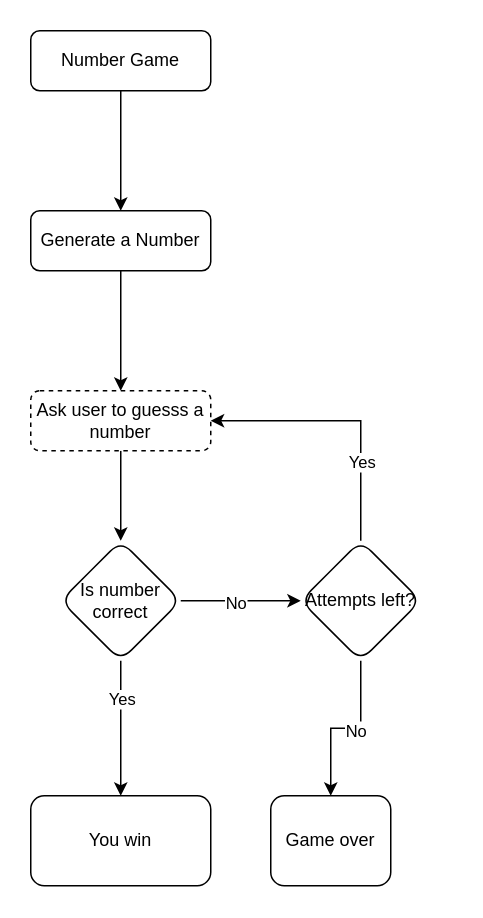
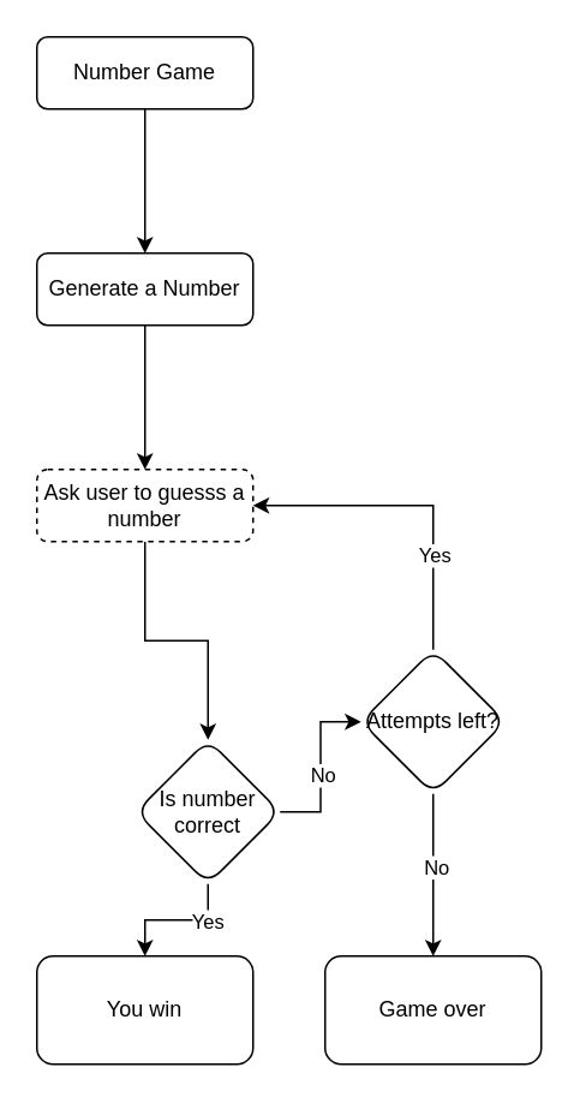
  <mxCell id="0" />
  <mxCell id="1" parent="0" />
  <mxCell id="2" value="" style="edgeStyle=orthogonalEdgeStyle;rounded=0;orthogonalLoop=1;jettySize=auto;html=1;" edge="1" parent="1" source="3" target="5"><mxGeometry relative="1" as="geometry" /></mxCell>
  <mxCell id="3" value="Number Game" style="rounded=1;whiteSpace=wrap;html=1;fontSize=12;glass=0;strokeWidth=1;shadow=0;" parent="1" vertex="1"><mxGeometry x="20" y="20" width="120" height="40" as="geometry" /></mxCell>
  <mxCell id="4" value="" style="edgeStyle=orthogonalEdgeStyle;rounded=0;orthogonalLoop=1;jettySize=auto;html=1;" edge="1" parent="1" source="5" target="7"><mxGeometry relative="1" as="geometry" /></mxCell>
  <mxCell id="5" value="Generate a Number" style="rounded=1;whiteSpace=wrap;html=1;fontSize=12;glass=0;strokeWidth=1;shadow=0;" vertex="1" parent="1"><mxGeometry x="20" y="140" width="120" height="40" as="geometry" /></mxCell>
  <mxCell id="6" value="" style="edgeStyle=orthogonalEdgeStyle;rounded=0;orthogonalLoop=1;jettySize=auto;html=1;" edge="1" parent="1" source="7" target="12"><mxGeometry relative="1" as="geometry" /></mxCell>
  <mxCell id="7" value="Ask user to guesss a number" style="rounded=1;whiteSpace=wrap;html=1;fontSize=12;glass=0;strokeWidth=1;shadow=0;dashed=1;" vertex="1" parent="1"><mxGeometry x="20" y="260" width="120" height="40" as="geometry" /></mxCell>
  <mxCell id="8" value="" style="edgeStyle=orthogonalEdgeStyle;rounded=0;orthogonalLoop=1;jettySize=auto;html=1;" edge="1" parent="1" source="12" target="15"><mxGeometry relative="1" as="geometry" /></mxCell>
  <mxCell id="9" value="No" style="edgeLabel;html=1;align=center;verticalAlign=middle;resizable=0;points=[];" vertex="1" connectable="0" parent="8"><mxGeometry x="-0.1" y="-1" relative="1" as="geometry"><mxPoint as="offset" /></mxGeometry></mxCell>
  <mxCell id="10" value="" style="edgeStyle=orthogonalEdgeStyle;rounded=0;orthogonalLoop=1;jettySize=auto;html=1;" edge="1" parent="1" source="12" target="17"><mxGeometry relative="1" as="geometry" /></mxCell>
  <mxCell id="11" value="Yes" style="edgeLabel;html=1;align=center;verticalAlign=middle;resizable=0;points=[];" vertex="1" connectable="0" parent="10"><mxGeometry x="-0.444" relative="1" as="geometry"><mxPoint as="offset" /></mxGeometry></mxCell>
- <mxCell id="12" value="Is number correct" style="rhombus;whiteSpace=wrap;html=1;rounded=1;glass=0;strokeWidth=1;shadow=0;" vertex="1" parent="1"><mxGeometry x="40" y="360" width="80" height="80" as="geometry" /></mxCell>
+ <mxCell id="12" value="Is number correct" style="rhombus;whiteSpace=wrap;html=1;rounded=1;glass=0;strokeWidth=1;shadow=0;" vertex="1" parent="1"><mxGeometry x="75" y="410" width="80" height="80" as="geometry" /></mxCell>
  <mxCell id="13" value="" style="edgeStyle=orthogonalEdgeStyle;rounded=0;orthogonalLoop=1;jettySize=auto;html=1;" edge="1" parent="1" source="15" target="16"><mxGeometry relative="1" as="geometry" /></mxCell>
  <mxCell id="14" value="No" style="edgeLabel;html=1;align=center;verticalAlign=middle;resizable=0;points=[];" vertex="1" connectable="0" parent="13"><mxGeometry x="-0.111" y="1" relative="1" as="geometry"><mxPoint as="offset" /></mxGeometry></mxCell>
  <mxCell id="15" value="Attempts left?" style="rhombus;whiteSpace=wrap;html=1;rounded=1;glass=0;strokeWidth=1;shadow=0;" vertex="1" parent="1"><mxGeometry x="200" y="360" width="80" height="80" as="geometry" /></mxCell>
- <mxCell id="16" value="Game over" style="whiteSpace=wrap;html=1;rounded=1;glass=0;strokeWidth=1;shadow=0;" vertex="1" parent="1"><mxGeometry x="180" y="530" width="80" height="60" as="geometry" /></mxCell>
+ <mxCell id="16" value="Game over" style="whiteSpace=wrap;html=1;rounded=1;glass=0;strokeWidth=1;shadow=0;" vertex="1" parent="1"><mxGeometry x="180" y="530" width="120" height="60" as="geometry" /></mxCell>
  <mxCell id="17" value="You win" style="whiteSpace=wrap;html=1;rounded=1;glass=0;strokeWidth=1;shadow=0;" vertex="1" parent="1"><mxGeometry x="20" y="530" width="120" height="60" as="geometry" /></mxCell>
  <mxCell id="18" value="" style="endArrow=classic;html=1;rounded=0;exitX=0.5;exitY=0;exitDx=0;exitDy=0;entryX=1;entryY=0.5;entryDx=0;entryDy=0;" edge="1" parent="1" source="15" target="7"><mxGeometry width="50" height="50" relative="1" as="geometry"><mxPoint x="250" y="400" as="sourcePoint" /><mxPoint x="300" y="350" as="targetPoint" /><Array as="points"><mxPoint x="240" y="280" /></Array></mxGeometry></mxCell>
  <mxCell id="19" value="Yes" style="edgeLabel;html=1;align=center;verticalAlign=middle;resizable=0;points=[];" vertex="1" connectable="0" parent="18"><mxGeometry x="-0.411" relative="1" as="geometry"><mxPoint as="offset" /></mxGeometry></mxCell>
